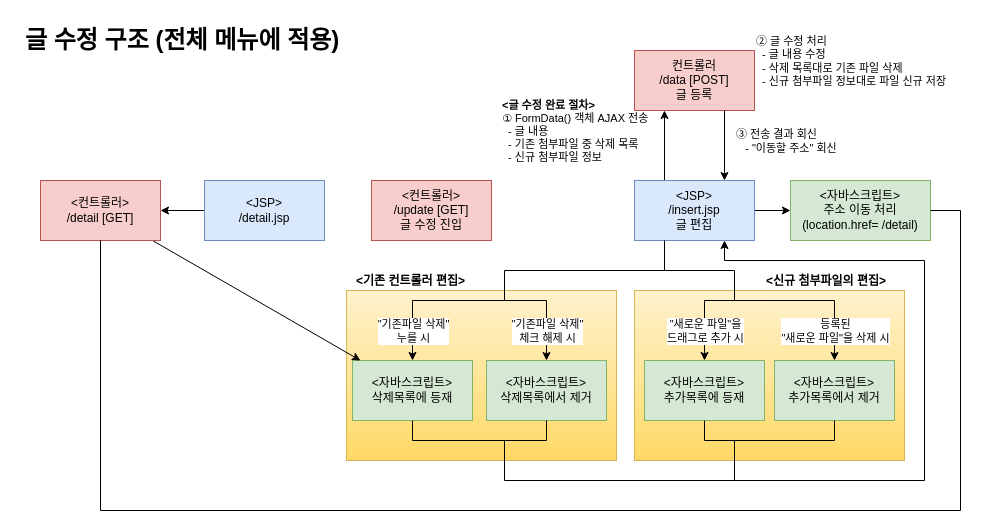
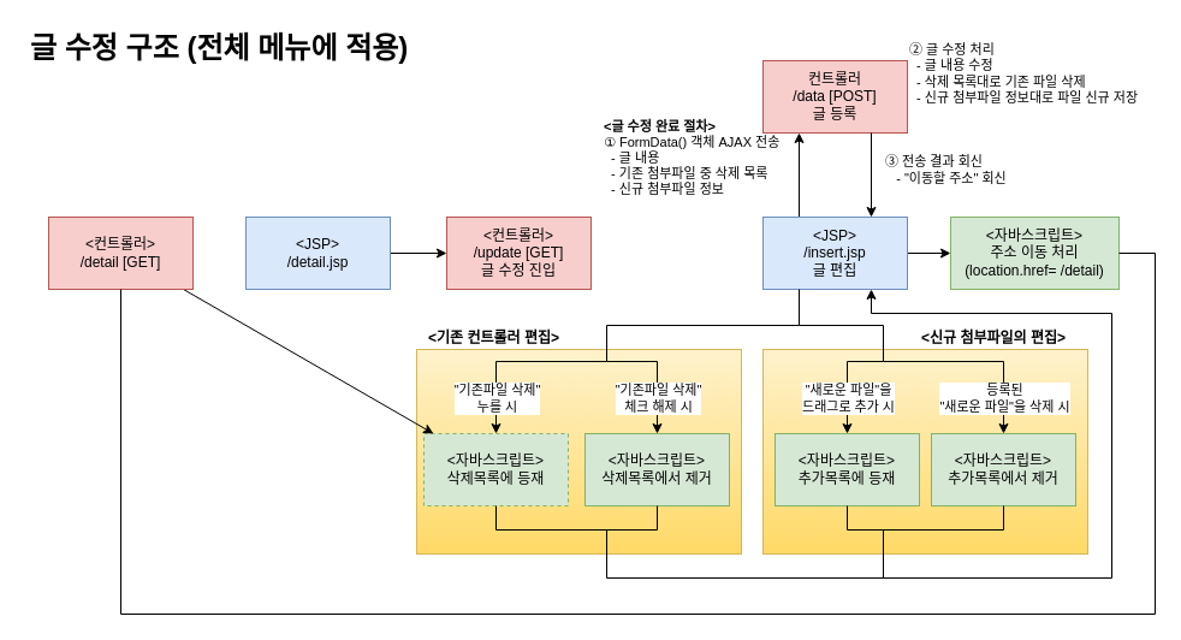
  <mxCell id="0" />
  <mxCell id="1" parent="0" />
  <mxCell id="2" value="" style="rounded=0;whiteSpace=wrap;html=1;fillColor=#fff2cc;strokeColor=#d6b656;gradientColor=#ffd966;" vertex="1" parent="1"><mxGeometry x="634" y="290" width="270" height="170" as="geometry" /></mxCell>
  <mxCell id="3" value="&amp;nbsp; &amp;nbsp; &amp;nbsp; &amp;nbsp; &amp;nbsp;&amp;lt;신규 첨부파일의 편집&amp;gt;" style="text;html=1;strokeColor=none;fillColor=none;align=left;verticalAlign=middle;whiteSpace=wrap;rounded=0;fontStyle=1" vertex="1" parent="1"><mxGeometry x="734" y="266" width="216" height="30" as="geometry" /></mxCell>
  <mxCell id="4" value="" style="rounded=0;whiteSpace=wrap;html=1;fillColor=#fff2cc;strokeColor=#d6b656;gradientColor=#ffd966;" vertex="1" parent="1"><mxGeometry x="346" y="290" width="270" height="170" as="geometry" /></mxCell>
  <mxCell id="5" value="&amp;lt;컨트롤러&amp;gt;&lt;br&gt;/update [GET]&lt;br&gt;글 수정 진입" style="rounded=0;whiteSpace=wrap;html=1;fillColor=#f8cecc;strokeColor=#b85450;" vertex="1" parent="1"><mxGeometry x="371" y="180" width="120" height="60" as="geometry" /></mxCell>
  <mxCell id="6" value="&lt;h1&gt;글 수정 구조 (전체 메뉴에 적용)&lt;/h1&gt;" style="text;html=1;strokeColor=none;fillColor=none;spacing=5;spacingTop=-20;whiteSpace=wrap;overflow=hidden;rounded=0;" vertex="1" parent="1"><mxGeometry x="20" y="20" width="560" height="80" as="geometry" /></mxCell>
  <mxCell id="7" value="" style="edgeStyle=none;html=1;rounded=0;entryX=0.5;entryY=0;entryDx=0;entryDy=0;" edge="1" parent="1" target="29"><mxGeometry relative="1" as="geometry"><mxPoint x="504" y="300" as="sourcePoint" /><mxPoint x="536" y="360" as="targetPoint" /><Array as="points"><mxPoint x="546" y="300" /></Array></mxGeometry></mxCell>
  <mxCell id="8" value="&quot;기존파일 삭제&quot;&lt;br&gt;체크 해제 시" style="edgeLabel;html=1;align=center;verticalAlign=middle;resizable=0;points=[];" vertex="1" connectable="0" parent="7"><mxGeometry x="0.277" y="-1" relative="1" as="geometry"><mxPoint x="1" y="7" as="offset" /></mxGeometry></mxCell>
  <mxCell id="9" value="" style="edgeStyle=none;rounded=0;html=1;entryX=0.5;entryY=0;entryDx=0;entryDy=0;" edge="1" parent="1" target="20"><mxGeometry relative="1" as="geometry"><mxPoint x="664" y="270" as="sourcePoint" /><Array as="points"><mxPoint x="734" y="270" /><mxPoint x="734" y="300" /><mxPoint x="704" y="300" /></Array></mxGeometry></mxCell>
  <mxCell id="10" value="&quot;새로운 파일&quot;을&lt;br&gt;드래그로 추가 시" style="edgeLabel;html=1;align=center;verticalAlign=middle;resizable=0;points=[];" vertex="1" connectable="0" parent="9"><mxGeometry x="0.524" y="-1" relative="1" as="geometry"><mxPoint x="1" y="15" as="offset" /></mxGeometry></mxCell>
  <mxCell id="11" value="" style="edgeStyle=none;rounded=0;html=1;endArrow=classic;endFill=1;entryX=0.25;entryY=1;entryDx=0;entryDy=0;exitX=0.25;exitY=0;exitDx=0;exitDy=0;" edge="1" parent="1" source="16" target="22"><mxGeometry relative="1" as="geometry"><mxPoint x="670" y="170" as="sourcePoint" /><mxPoint x="964" y="640" as="targetPoint" /><Array as="points" /></mxGeometry></mxCell>
  <mxCell id="12" value="&lt;b&gt;&amp;lt;글 수정 완료 절차&amp;gt;&lt;/b&gt;&lt;br&gt;① FormData() 객체 AJAX 전송&lt;br&gt;&amp;nbsp; - 글 내용&lt;br&gt;&amp;nbsp; - 기존 첨부파일 중 삭제 목록&lt;br&gt;&amp;nbsp; - 신규 첨부파일 정보" style="edgeLabel;html=1;align=left;verticalAlign=middle;resizable=0;points=[];" vertex="1" connectable="0" parent="11"><mxGeometry x="-0.263" y="-2" relative="1" as="geometry"><mxPoint x="-166" y="-24" as="offset" /></mxGeometry></mxCell>
  <mxCell id="13" value="" style="edgeStyle=none;rounded=0;html=1;endArrow=classic;endFill=1;entryX=0;entryY=0.5;entryDx=0;entryDy=0;startArrow=none;exitX=1;exitY=0.5;exitDx=0;exitDy=0;" edge="1" parent="1" source="16" target="36"><mxGeometry relative="1" as="geometry"><mxPoint x="80" y="410" as="sourcePoint" /><mxPoint x="940" y="210" as="targetPoint" /><Array as="points" /></mxGeometry></mxCell>
  <mxCell id="14" value="" style="edgeStyle=none;rounded=0;html=1;endArrow=classic;endFill=1;entryX=0.5;entryY=0;entryDx=0;entryDy=0;" edge="1" parent="1" target="21"><mxGeometry relative="1" as="geometry"><mxPoint x="734" y="300" as="sourcePoint" /><Array as="points"><mxPoint x="834" y="300" /></Array></mxGeometry></mxCell>
  <mxCell id="15" value="등록된&lt;br&gt;&quot;새로운 파일&quot;을 삭제 시" style="edgeLabel;html=1;align=center;verticalAlign=middle;resizable=0;points=[];" vertex="1" connectable="0" parent="14"><mxGeometry x="0.421" y="-1" relative="1" as="geometry"><mxPoint x="1" y="16" as="offset" /></mxGeometry></mxCell>
  <mxCell id="16" value="&amp;lt;JSP&amp;gt;&lt;br&gt;/insert.jsp&lt;br&gt;글 편집" style="rounded=0;whiteSpace=wrap;html=1;fillColor=#dae8fc;strokeColor=#6c8ebf;" vertex="1" parent="1"><mxGeometry x="634" y="180" width="120" height="60" as="geometry" /></mxCell>
- <mxCell id="17" value="&amp;lt;자바스크립트&amp;gt;&lt;br&gt;삭제목록에 등재" style="rounded=0;whiteSpace=wrap;html=1;fillColor=#d5e8d4;strokeColor=#82b366;" vertex="1" parent="1"><mxGeometry x="352" y="360" width="120" height="60" as="geometry" /></mxCell>
+ <mxCell id="17" value="&amp;lt;자바스크립트&amp;gt;&lt;br&gt;삭제목록에 등재" style="rounded=0;whiteSpace=wrap;html=1;fillColor=#d5e8d4;strokeColor=#82b366;dashed=1;" vertex="1" parent="1"><mxGeometry x="352" y="360" width="120" height="60" as="geometry" /></mxCell>
  <mxCell id="18" value="" style="endArrow=classic;html=1;entryX=0.5;entryY=0;entryDx=0;entryDy=0;rounded=0;exitX=0.25;exitY=1;exitDx=0;exitDy=0;" edge="1" parent="1" source="16" target="17"><mxGeometry width="50" height="50" relative="1" as="geometry"><mxPoint x="534" y="380" as="sourcePoint" /><mxPoint x="644" y="310" as="targetPoint" /><Array as="points"><mxPoint x="664" y="270" /><mxPoint x="504" y="270" /><mxPoint x="504" y="300" /><mxPoint x="412" y="300" /></Array></mxGeometry></mxCell>
  <mxCell id="19" value="&quot;기존파일 삭제&quot;&lt;br&gt;누를 시" style="edgeLabel;html=1;align=center;verticalAlign=middle;resizable=0;points=[];" vertex="1" connectable="0" parent="18"><mxGeometry x="0.775" y="-1" relative="1" as="geometry"><mxPoint x="1" y="12" as="offset" /></mxGeometry></mxCell>
  <mxCell id="20" value="&amp;lt;자바스크립트&amp;gt;&lt;br&gt;추가목록에 등재" style="rounded=0;whiteSpace=wrap;html=1;fillColor=#d5e8d4;strokeColor=#82b366;" vertex="1" parent="1"><mxGeometry x="644" y="360" width="120" height="60" as="geometry" /></mxCell>
  <mxCell id="21" value="&amp;lt;자바스크립트&amp;gt;&lt;br&gt;추가목록에서 제거" style="rounded=0;whiteSpace=wrap;html=1;fillColor=#d5e8d4;strokeColor=#82b366;" vertex="1" parent="1"><mxGeometry x="774" y="360" width="120" height="60" as="geometry" /></mxCell>
  <mxCell id="22" value="컨트롤러&lt;br&gt;/data [POST]&lt;br&gt;글 등록" style="rounded=0;whiteSpace=wrap;html=1;fillColor=#f8cecc;strokeColor=#b85450;" vertex="1" parent="1"><mxGeometry x="634" y="50" width="120" height="60" as="geometry" /></mxCell>
  <mxCell id="23" value="&amp;nbsp; &amp;nbsp; &amp;nbsp; &amp;nbsp; &amp;nbsp;&amp;lt;기존 컨트롤러 편집&amp;gt;" style="text;html=1;strokeColor=none;fillColor=none;align=left;verticalAlign=middle;whiteSpace=wrap;rounded=0;fontStyle=1" vertex="1" parent="1"><mxGeometry x="324" y="266" width="196" height="30" as="geometry" /></mxCell>
  <mxCell id="24" value="" style="endArrow=classic;html=1;rounded=0;exitX=0.75;exitY=1;exitDx=0;exitDy=0;entryX=0.75;entryY=0;entryDx=0;entryDy=0;" edge="1" parent="1" source="22" target="16"><mxGeometry width="50" height="50" relative="1" as="geometry"><mxPoint x="1054" y="540" as="sourcePoint" /><mxPoint x="1104" y="490" as="targetPoint" /></mxGeometry></mxCell>
  <mxCell id="25" value="③ 전송 결과 회신&lt;br&gt;&lt;div&gt;&amp;nbsp; &amp;nbsp;- &quot;이동할 주소&quot; 회신&lt;/div&gt;" style="edgeLabel;html=1;align=left;verticalAlign=middle;resizable=0;points=[];" vertex="1" connectable="0" parent="24"><mxGeometry x="0.387" relative="1" as="geometry"><mxPoint x="10" y="-19" as="offset" /></mxGeometry></mxCell>
  <mxCell id="26" value="② 글 수정 처리&lt;br&gt;&amp;nbsp; - 글 내용 수정&lt;br&gt;&amp;nbsp; - 삭제 목록대로 기존 파일 삭제&lt;br&gt;&amp;nbsp; - 신규 첨부파일 정보대로 파일 신규 저장&amp;nbsp;" style="edgeLabel;html=1;align=left;verticalAlign=middle;resizable=0;points=[];" vertex="1" connectable="0" parent="1"><mxGeometry x="753.998" y="60" as="geometry" /></mxCell>
- <mxCell id="27" value="" style="edgeStyle=none;rounded=0;html=1;endArrow=classic;endFill=1;" edge="1" parent="1" source="28" target="35"><mxGeometry relative="1" as="geometry" /></mxCell>
+ <mxCell id="27" value="" style="edgeStyle=none;rounded=0;html=1;endArrow=classic;endFill=1;" edge="1" parent="1" source="28" target="5"><mxGeometry relative="1" as="geometry" /></mxCell>
  <mxCell id="28" value="&amp;lt;JSP&amp;gt;&lt;br&gt;/detail.jsp" style="rounded=0;whiteSpace=wrap;html=1;fillColor=#dae8fc;strokeColor=#6c8ebf;" vertex="1" parent="1"><mxGeometry x="204" y="180" width="120" height="60" as="geometry" /></mxCell>
  <mxCell id="29" value="&lt;span&gt;&amp;lt;자바스크립트&amp;gt;&lt;br&gt;삭제목록에서 제거&lt;/span&gt;" style="rounded=0;whiteSpace=wrap;html=1;fillColor=#d5e8d4;strokeColor=#82b366;" vertex="1" parent="1"><mxGeometry x="486" y="360" width="120" height="60" as="geometry" /></mxCell>
  <mxCell id="30" value="" style="endArrow=classic;html=1;rounded=0;exitX=0.5;exitY=1;exitDx=0;exitDy=0;entryX=0.75;entryY=1;entryDx=0;entryDy=0;" edge="1" parent="1" source="17" target="16"><mxGeometry width="50" height="50" relative="1" as="geometry"><mxPoint x="664" y="430" as="sourcePoint" /><mxPoint x="504" y="490" as="targetPoint" /><Array as="points"><mxPoint x="412" y="440" /><mxPoint x="504" y="440" /><mxPoint x="504" y="480" /><mxPoint x="924" y="480" /><mxPoint x="924" y="260" /><mxPoint x="724" y="260" /></Array></mxGeometry></mxCell>
  <mxCell id="31" value="" style="endArrow=none;html=1;rounded=0;exitX=0.5;exitY=1;exitDx=0;exitDy=0;endFill=0;" edge="1" parent="1" source="29"><mxGeometry width="50" height="50" relative="1" as="geometry"><mxPoint x="664" y="430" as="sourcePoint" /><mxPoint x="504" y="440" as="targetPoint" /><Array as="points"><mxPoint x="546" y="440" /></Array></mxGeometry></mxCell>
  <mxCell id="32" value="" style="endArrow=none;html=1;rounded=0;exitX=0.5;exitY=1;exitDx=0;exitDy=0;" edge="1" parent="1" source="20"><mxGeometry width="50" height="50" relative="1" as="geometry"><mxPoint x="664" y="430" as="sourcePoint" /><mxPoint x="734" y="480" as="targetPoint" /><Array as="points"><mxPoint x="704" y="440" /><mxPoint x="734" y="440" /></Array></mxGeometry></mxCell>
  <mxCell id="33" value="" style="endArrow=none;html=1;rounded=0;entryX=0.5;entryY=1;entryDx=0;entryDy=0;" edge="1" parent="1" target="21"><mxGeometry width="50" height="50" relative="1" as="geometry"><mxPoint x="730" y="440" as="sourcePoint" /><mxPoint x="714" y="380" as="targetPoint" /><Array as="points"><mxPoint x="834" y="440" /></Array></mxGeometry></mxCell>
  <mxCell id="34" value="" style="edgeStyle=none;rounded=0;html=1;endArrow=classic;endFill=1;" edge="1" parent="1" source="35" target="17"><mxGeometry relative="1" as="geometry" /></mxCell>
  <mxCell id="35" value="&amp;lt;컨트롤러&amp;gt;&lt;br&gt;/detail [GET]" style="rounded=0;whiteSpace=wrap;html=1;fillColor=#f8cecc;strokeColor=#b85450;" vertex="1" parent="1"><mxGeometry x="40" y="180" width="120" height="60" as="geometry" /></mxCell>
  <mxCell id="36" value="&lt;span&gt;&amp;lt;자바스크립트&amp;gt;&lt;/span&gt;&lt;br&gt;&lt;span&gt;주소 이동 처리&lt;/span&gt;&lt;br&gt;&lt;span&gt;(location.href=&amp;nbsp;&lt;/span&gt;&lt;span&gt;/detail)&lt;/span&gt;&lt;span style=&quot;color: rgba(0 , 0 , 0 , 0) ; font-family: monospace ; font-size: 0px&quot;&gt;on&lt;/span&gt;" style="rounded=0;whiteSpace=wrap;html=1;fillColor=#d5e8d4;strokeColor=#82b366;" vertex="1" parent="1"><mxGeometry x="790" y="180" width="140" height="60" as="geometry" /></mxCell>
  <mxCell id="37" value="" style="edgeStyle=none;rounded=0;html=1;endArrow=none;endFill=1;entryX=0.5;entryY=1;entryDx=0;entryDy=0;exitX=1;exitY=0.5;exitDx=0;exitDy=0;" edge="1" parent="1" source="36" target="35"><mxGeometry relative="1" as="geometry"><mxPoint x="754" y="210" as="sourcePoint" /><mxPoint x="90" y="240" as="targetPoint" /><Array as="points"><mxPoint x="960" y="210" /><mxPoint x="960" y="510" /><mxPoint x="100" y="510" /></Array></mxGeometry></mxCell>
